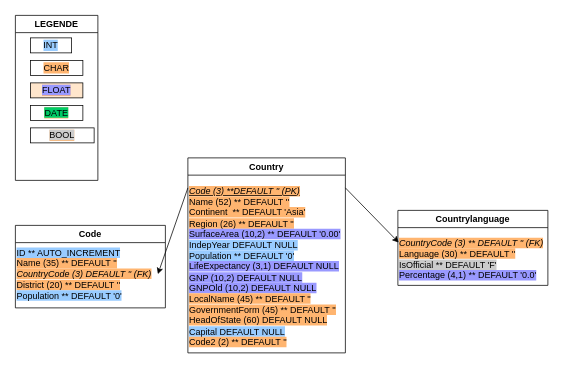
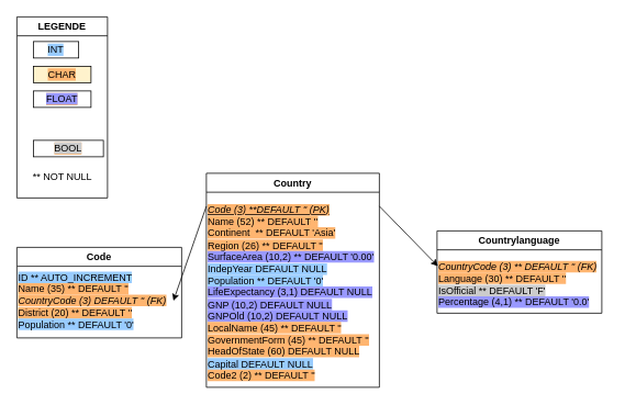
  <mxCell id="0" />
  <mxCell id="1" parent="0" />
  <mxCell id="2" value="LEGENDE" style="swimlane;labelBackgroundColor=#FFFFFF;" vertex="1" parent="1"><mxGeometry x="20" y="20" width="110" height="220" as="geometry" /></mxCell>
  <mxCell id="3" value="INT" style="rounded=0;whiteSpace=wrap;html=1;labelBackgroundColor=#99CCFF;" vertex="1" parent="2"><mxGeometry x="20" y="30" width="55" height="20" as="geometry" /></mxCell>
- <mxCell id="4" value="CHAR" style="rounded=0;whiteSpace=wrap;html=1;labelBackgroundColor=#FFB570;" vertex="1" parent="2"><mxGeometry x="20" y="60" width="70" height="20" as="geometry" /></mxCell>
- <mxCell id="5" value="&lt;span style=&quot;background-color: rgb(153, 153, 255);&quot;&gt;FLOAT&lt;/span&gt;" style="rounded=0;whiteSpace=wrap;html=1;labelBackgroundColor=#FFB570;fillColor=#ffe6cc;" vertex="1" parent="2"><mxGeometry x="20" y="90" width="70" height="20" as="geometry" /></mxCell>
- <mxCell id="7" value="&lt;span style=&quot;background-color: rgb(0, 204, 102);&quot;&gt;DATE&lt;/span&gt;" style="rounded=0;whiteSpace=wrap;html=1;labelBackgroundColor=#FFB570;" vertex="1" parent="2"><mxGeometry x="20" y="120" width="70" height="20" as="geometry" /></mxCell>
+ <mxCell id="4" value="CHAR" style="rounded=0;whiteSpace=wrap;html=1;labelBackgroundColor=#FFB570;fillColor=#fff2cc;" vertex="1" parent="2"><mxGeometry x="20" y="60" width="70" height="20" as="geometry" /></mxCell>
+ <mxCell id="5" value="&lt;span style=&quot;background-color: rgb(153, 153, 255);&quot;&gt;FLOAT&lt;/span&gt;" style="rounded=0;whiteSpace=wrap;html=1;labelBackgroundColor=#FFB570;" vertex="1" parent="2"><mxGeometry x="20" y="90" width="70" height="20" as="geometry" /></mxCell>
+ <mxCell id="6" value="** NOT NULL" style="text;html=1;align=center;verticalAlign=middle;resizable=0;points=[];autosize=1;strokeColor=none;fillColor=none;" vertex="1" parent="2"><mxGeometry x="5" y="180" width="100" height="30" as="geometry" /></mxCell>
  <mxCell id="8" value="&lt;span style=&quot;background-color: rgb(204, 204, 204);&quot;&gt;BOOL&lt;/span&gt;" style="rounded=0;whiteSpace=wrap;html=1;labelBackgroundColor=#FFB570;" vertex="1" parent="2"><mxGeometry x="20" y="150" width="85" height="20" as="geometry" /></mxCell>
  <mxCell id="9" value="Country" style="swimlane;labelBackgroundColor=#FFFFFF;" vertex="1" parent="1"><mxGeometry x="250" y="210" width="210" height="260" as="geometry" /></mxCell>
  <mxCell id="10" value="&lt;div&gt;&lt;span style=&quot;background-color: rgb(255, 181, 112);&quot;&gt;&lt;i style=&quot;&quot;&gt;&lt;u style=&quot;&quot;&gt;Code (3) **DEFAULT '' (PK)&lt;/u&gt;&lt;/i&gt;&lt;/span&gt;&lt;/div&gt;&lt;div&gt;&lt;span style=&quot;background-color: rgb(255, 181, 112);&quot;&gt;Name (52) ** DEFAULT ''&lt;/span&gt;&lt;/div&gt;&lt;div&gt;&lt;span style=&quot;background-color: rgb(255, 181, 112);&quot;&gt;Continent&amp;nbsp; ** DEFAULT 'Asia'&lt;/span&gt;&lt;/div&gt;&lt;div&gt;&lt;span style=&quot;background-color: rgb(255, 181, 112);&quot;&gt;Region (26) ** DEFAULT ''&lt;/span&gt;&lt;/div&gt;&lt;div&gt;&lt;span style=&quot;background-color: rgb(153, 153, 255);&quot;&gt;SurfaceArea (10,2) ** DEFAULT '0.00'&lt;/span&gt;&lt;/div&gt;&lt;div&gt;&lt;span style=&quot;background-color: rgb(153, 204, 255);&quot;&gt;IndepYear DEFAULT NULL&lt;/span&gt;&lt;/div&gt;&lt;div&gt;&lt;span style=&quot;background-color: rgb(153, 204, 255);&quot;&gt;Population ** DEFAULT '0'&lt;/span&gt;&lt;/div&gt;&lt;div&gt;&lt;span style=&quot;background-color: rgb(153, 153, 255);&quot;&gt;LifeExpectancy (3,1) DEFAULT NULL&lt;/span&gt;&lt;/div&gt;&lt;div&gt;&lt;span style=&quot;background-color: rgb(153, 153, 255);&quot;&gt;GNP (10,2) DEFAULT NULL&lt;/span&gt;&lt;/div&gt;&lt;div&gt;&lt;span style=&quot;background-color: rgb(153, 153, 255);&quot;&gt;GNPOld (10,2) DEFAULT NULL&lt;/span&gt;&lt;/div&gt;&lt;div&gt;&lt;span style=&quot;background-color: rgb(255, 181, 112);&quot;&gt;LocalName (45) ** DEFAULT ''&lt;/span&gt;&lt;/div&gt;&lt;div&gt;&lt;span style=&quot;background-color: rgb(255, 181, 112);&quot;&gt;GovernmentForm (45) ** DEFAULT ''&lt;/span&gt;&lt;/div&gt;&lt;div&gt;&lt;span style=&quot;background-color: rgb(255, 181, 112);&quot;&gt;HeadOfState (60) DEFAULT NULL&lt;/span&gt;&lt;/div&gt;&lt;div&gt;&lt;span style=&quot;background-color: rgb(153, 204, 255);&quot;&gt;Capital DEFAULT NULL&lt;/span&gt;&lt;/div&gt;&lt;div&gt;&lt;span style=&quot;background-color: rgb(255, 181, 112);&quot;&gt;Code2 (2) ** DEFAULT ''&lt;/span&gt;&lt;/div&gt;" style="text;html=1;align=left;verticalAlign=middle;resizable=0;points=[];autosize=1;strokeColor=none;fillColor=none;" vertex="1" parent="9"><mxGeometry y="30" width="230" height="230" as="geometry" /></mxCell>
  <mxCell id="11" value="Countrylanguage" style="swimlane;labelBackgroundColor=#FFFFFF;" vertex="1" parent="1"><mxGeometry x="530" y="280" width="200" height="100" as="geometry" /></mxCell>
  <mxCell id="12" value="&lt;div&gt;&lt;span style=&quot;background-color: rgb(255, 181, 112);&quot;&gt;&lt;i&gt;CountryCode (3) ** DEFAULT '' (FK)&lt;/i&gt;&lt;/span&gt;&lt;/div&gt;&lt;div&gt;&lt;span style=&quot;background-color: rgb(255, 181, 112);&quot;&gt;Language (30) ** DEFAULT ''&lt;/span&gt;&lt;/div&gt;&lt;div&gt;&lt;span style=&quot;background-color: rgb(204, 204, 204);&quot;&gt;IsOfficial ** DEFAULT 'F'&lt;/span&gt;&lt;/div&gt;&lt;div&gt;&lt;span style=&quot;background-color: rgb(153, 153, 255);&quot;&gt;Percentage (4,1) ** DEFAULT '0.0'&lt;/span&gt;&lt;/div&gt;" style="text;html=1;align=left;verticalAlign=middle;resizable=0;points=[];autosize=1;strokeColor=none;fillColor=none;" vertex="1" parent="11"><mxGeometry y="30" width="220" height="70" as="geometry" /></mxCell>
  <mxCell id="13" value="Code" style="swimlane;labelBackgroundColor=#FFFFFF;" vertex="1" parent="1"><mxGeometry x="20" y="300" width="200" height="110" as="geometry" /></mxCell>
  <mxCell id="14" value="&lt;div&gt;&lt;span style=&quot;background-color: rgb(153, 204, 255);&quot;&gt;ID ** AUTO_INCREMENT&lt;/span&gt;&lt;/div&gt;&lt;div&gt;&lt;span style=&quot;background-color: rgb(255, 181, 112);&quot;&gt;Name (35) ** DEFAULT ''&lt;/span&gt;&lt;/div&gt;&lt;div&gt;&lt;span style=&quot;background-color: rgb(255, 181, 112);&quot;&gt;&lt;i&gt;CountryCode (3) DEFAULT '' (FK)&lt;/i&gt;&lt;/span&gt;&lt;/div&gt;&lt;div&gt;&lt;span style=&quot;background-color: rgb(255, 181, 112);&quot;&gt;District (20) ** DEFAULT ''&lt;/span&gt;&lt;/div&gt;&lt;div&gt;&lt;span style=&quot;background-color: rgb(153, 204, 255);&quot;&gt;Population ** DEFAULT '0'&lt;/span&gt;&lt;/div&gt;" style="text;html=1;align=left;verticalAlign=middle;resizable=0;points=[];autosize=1;strokeColor=none;fillColor=none;" vertex="1" parent="13"><mxGeometry y="20" width="200" height="90" as="geometry" /></mxCell>
  <mxCell id="15" value="" style="endArrow=classic;html=1;rounded=0;" edge="1" parent="1"><mxGeometry width="50" height="50" relative="1" as="geometry"><mxPoint x="250" y="250" as="sourcePoint" /><mxPoint x="210" y="365" as="targetPoint" /></mxGeometry></mxCell>
  <mxCell id="16" value="" style="endArrow=classic;html=1;rounded=0;entryX=0.005;entryY=0.184;entryDx=0;entryDy=0;entryPerimeter=0;" edge="1" parent="1" target="12"><mxGeometry width="50" height="50" relative="1" as="geometry"><mxPoint x="460" y="250" as="sourcePoint" /><mxPoint x="480" y="230" as="targetPoint" /></mxGeometry></mxCell>
